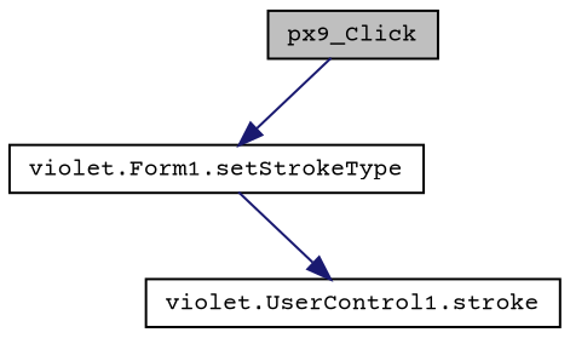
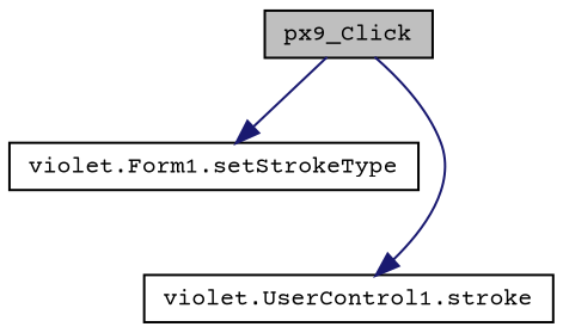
  digraph {
    fontname="Courier Prime"
    rankdir=TB
    node [color=black fillcolor=white fontname="Courier Prime" fontsize=10 shape=record style=filled]
    edge [color=midnightblue fontname="Courier Prime" fontsize=10 labelfontname=Helvetica labelfontsize=10 style=solid]
    n1 [fillcolor=grey75 fontcolor=black height=0.2 label=px9_Click width=0.4]
    n2 [height=0.2 label="violet.Form1.setStrokeType" width=0.4]
    n3 [height=0.2 label="violet.UserControl1.stroke" width=0.4]
    n1 -> n2
-   n2 -> n3
+   n1 -> n3
  }
